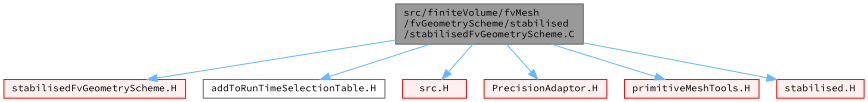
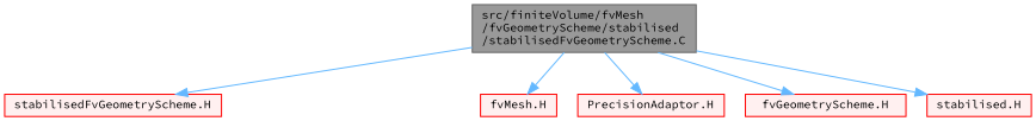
  digraph {
    fontname="Source Code Pro"
    node [color=red fillcolor="#FFF0F0" fontname="Source Code Pro" fontsize=10 shape=box style=filled]
    edge [color=steelblue1 fontname="Source Code Pro" fontsize=10 labelfontname=Helvetica labelfontsize=10 style=solid]
    n1 [color=gray40 fillcolor=grey60 fontcolor=black height=0.2 label="src/finiteVolume/fvMesh\l/fvGeometryScheme/stabilised\l/stabilisedFvGeometryScheme.C" width=0.4]
    n2 [height=0.2 label="stabilisedFvGeometryScheme.H" width=0.4]
-   n3 [color=grey40 fillcolor=white height=0.2 label="addToRunTimeSelectionTable.H" width=0.4]
-   n4 [height=0.2 label="src.H" width=0.4]
+   n4 [height=0.2 label="fvMesh.H" width=0.4]
    n5 [height=0.2 label="PrecisionAdaptor.H" width=0.4]
-   n6 [height=0.2 label="primitiveMeshTools.H" width=0.4]
+   n6 [height=0.2 label="fvGeometryScheme.H" width=0.4]
    n7 [height=0.2 label="stabilised.H" width=0.4]
    n1 -> n2
-   n1 -> n3
    n1 -> n4
    n1 -> n5
    n1 -> n6
    n1 -> n7
  }
